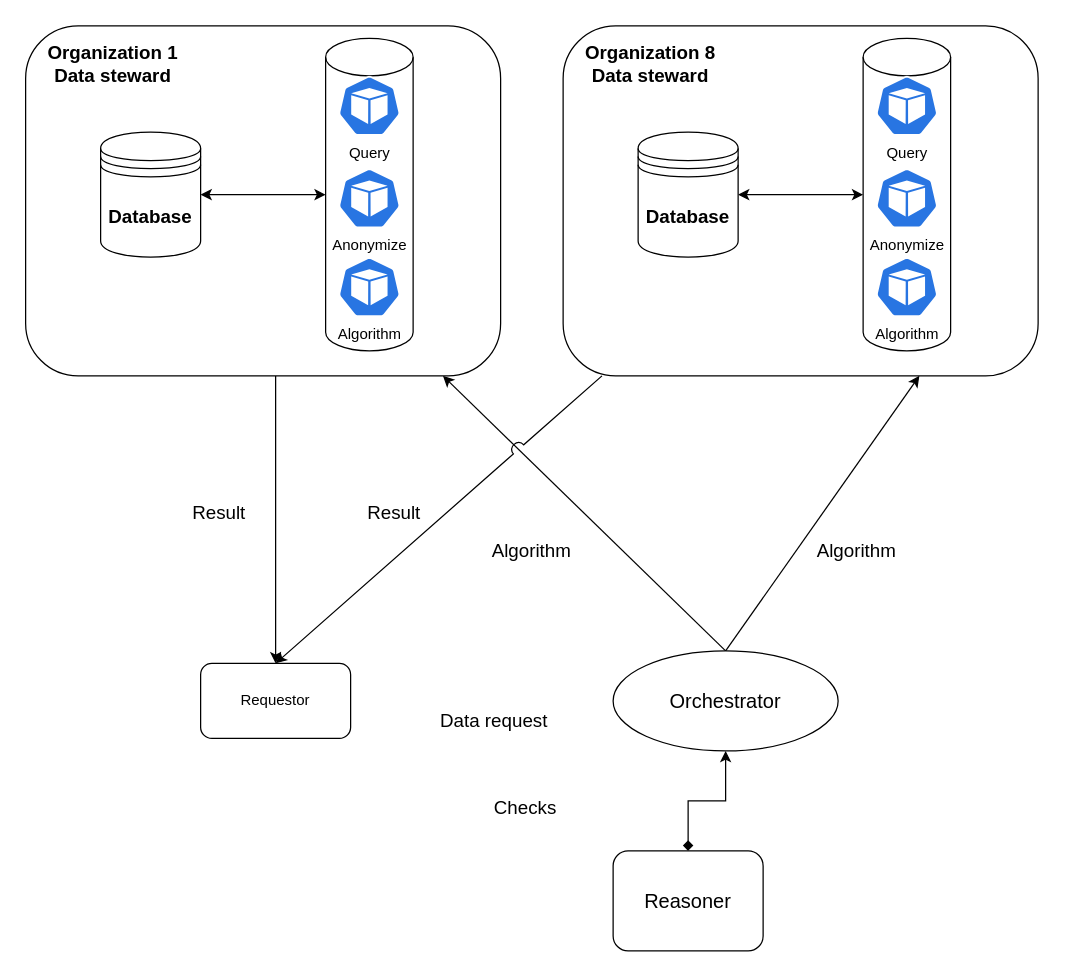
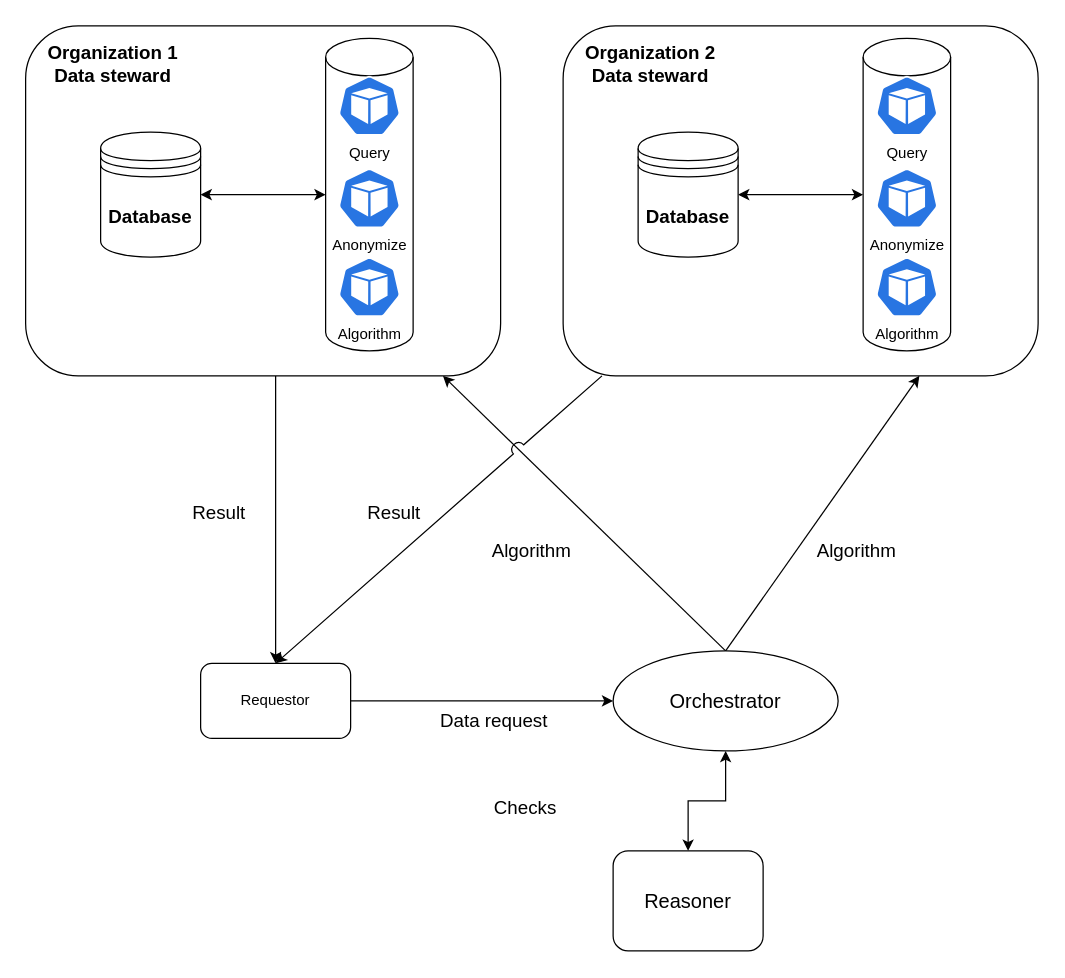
  <mxCell id="0" />
  <mxCell id="1" parent="0" />
  <mxCell id="2" style="edgeStyle=orthogonalEdgeStyle;rounded=0;orthogonalLoop=1;jettySize=auto;html=1;" parent="1" source="3" target="6" edge="1"><mxGeometry relative="1" as="geometry"><Array as="points"><mxPoint x="220" y="360" /><mxPoint x="220" y="360" /></Array></mxGeometry></mxCell>
  <mxCell id="3" value="" style="rounded=1;whiteSpace=wrap;html=1;" parent="1" vertex="1"><mxGeometry x="20" y="20" width="380" height="280" as="geometry" /></mxCell>
  <mxCell id="4" value="" style="shape=cylinder3;whiteSpace=wrap;html=1;boundedLbl=1;backgroundOutline=1;size=15;" parent="1" vertex="1"><mxGeometry x="260" y="30" width="70" height="250" as="geometry" /></mxCell>
+ <mxCell id="5" style="edgeStyle=orthogonalEdgeStyle;rounded=0;orthogonalLoop=1;jettySize=auto;html=1;entryX=0;entryY=0.5;entryDx=0;entryDy=0;" parent="1" source="6" target="15" edge="1"><mxGeometry relative="1" as="geometry" /></mxCell>
  <mxCell id="6" value="Requestor" style="rounded=1;whiteSpace=wrap;html=1;" parent="1" vertex="1"><mxGeometry x="160" y="530" width="120" height="60" as="geometry" /></mxCell>
  <mxCell id="7" value="&lt;b style=&quot;font-size: 15px;&quot;&gt;Organization 1&lt;br&gt;Data steward&lt;/b&gt;" style="text;html=1;strokeColor=none;fillColor=none;align=center;verticalAlign=middle;whiteSpace=wrap;rounded=0;" parent="1" vertex="1"><mxGeometry x="30" y="30" width="120" height="40" as="geometry" /></mxCell>
  <mxCell id="8" value="Query" style="sketch=0;html=1;dashed=0;whitespace=wrap;fillColor=#2875E2;strokeColor=#ffffff;points=[[0.005,0.63,0],[0.1,0.2,0],[0.9,0.2,0],[0.5,0,0],[0.995,0.63,0],[0.72,0.99,0],[0.5,1,0],[0.28,0.99,0]];verticalLabelPosition=bottom;align=center;verticalAlign=top;shape=mxgraph.kubernetes.icon;prIcon=pod" parent="1" vertex="1"><mxGeometry x="270" y="60" width="50" height="48" as="geometry" /></mxCell>
  <mxCell id="9" value="Anonymize" style="sketch=0;html=1;dashed=0;whitespace=wrap;fillColor=#2875E2;strokeColor=#ffffff;points=[[0.005,0.63,0],[0.1,0.2,0],[0.9,0.2,0],[0.5,0,0],[0.995,0.63,0],[0.72,0.99,0],[0.5,1,0],[0.28,0.99,0]];verticalLabelPosition=bottom;align=center;verticalAlign=top;shape=mxgraph.kubernetes.icon;prIcon=pod" parent="1" vertex="1"><mxGeometry x="270" y="134" width="50" height="48" as="geometry" /></mxCell>
  <mxCell id="10" style="edgeStyle=orthogonalEdgeStyle;rounded=0;orthogonalLoop=1;jettySize=auto;html=1;startArrow=classic;startFill=1;" parent="1" source="11" target="4" edge="1"><mxGeometry relative="1" as="geometry" /></mxCell>
  <mxCell id="11" value="&lt;font style=&quot;font-size: 15px;&quot;&gt;&lt;b&gt;Database&lt;/b&gt;&lt;/font&gt;" style="shape=datastore;whiteSpace=wrap;html=1;" parent="1" vertex="1"><mxGeometry x="80" y="105" width="80" height="100" as="geometry" /></mxCell>
  <mxCell id="12" style="rounded=0;orthogonalLoop=1;jettySize=auto;html=1;exitX=0.5;exitY=0;exitDx=0;exitDy=0;" parent="1" source="15" target="3" edge="1"><mxGeometry relative="1" as="geometry" /></mxCell>
  <mxCell id="13" style="rounded=0;orthogonalLoop=1;jettySize=auto;html=1;entryX=0.75;entryY=1;entryDx=0;entryDy=0;exitX=0.5;exitY=0;exitDx=0;exitDy=0;" parent="1" source="15" target="18" edge="1"><mxGeometry relative="1" as="geometry" /></mxCell>
- <mxCell id="14" style="edgeStyle=orthogonalEdgeStyle;rounded=0;orthogonalLoop=1;jettySize=auto;html=1;startArrow=classic;startFill=1;endArrow=diamond;" parent="1" source="15" target="24" edge="1"><mxGeometry relative="1" as="geometry" /></mxCell>
+ <mxCell id="14" style="edgeStyle=orthogonalEdgeStyle;rounded=0;orthogonalLoop=1;jettySize=auto;html=1;startArrow=classic;startFill=1;" parent="1" source="15" target="24" edge="1"><mxGeometry relative="1" as="geometry" /></mxCell>
  <mxCell id="15" value="&lt;font style=&quot;font-size: 16px;&quot;&gt;Orchestrator&lt;/font&gt;" style="ellipse;whiteSpace=wrap;html=1;" parent="1" vertex="1"><mxGeometry x="490" y="520" width="180" height="80" as="geometry" /></mxCell>
  <mxCell id="16" value="&lt;font style=&quot;font-size: 15px;&quot;&gt;Data request&lt;/font&gt;" style="text;html=1;strokeColor=none;fillColor=none;align=center;verticalAlign=middle;whiteSpace=wrap;rounded=0;" parent="1" vertex="1"><mxGeometry x="340" y="560" width="110" height="30" as="geometry" /></mxCell>
  <mxCell id="17" style="rounded=0;orthogonalLoop=1;jettySize=auto;html=1;jumpStyle=arc;jumpSize=11;entryX=0.5;entryY=0;entryDx=0;entryDy=0;" parent="1" source="18" target="6" edge="1"><mxGeometry relative="1" as="geometry" /></mxCell>
  <mxCell id="18" value="" style="rounded=1;whiteSpace=wrap;html=1;" parent="1" vertex="1"><mxGeometry x="450" y="20" width="380" height="280" as="geometry" /></mxCell>
- <mxCell id="19" value="&lt;b style=&quot;font-size: 15px;&quot;&gt;Organization 8&lt;br&gt;Data steward&lt;/b&gt;" style="text;html=1;strokeColor=none;fillColor=none;align=center;verticalAlign=middle;whiteSpace=wrap;rounded=0;" parent="1" vertex="1"><mxGeometry x="460" y="30" width="120" height="40" as="geometry" /></mxCell>
+ <mxCell id="19" value="&lt;b style=&quot;font-size: 15px;&quot;&gt;Organization 2&lt;br&gt;Data steward&lt;/b&gt;" style="text;html=1;strokeColor=none;fillColor=none;align=center;verticalAlign=middle;whiteSpace=wrap;rounded=0;" parent="1" vertex="1"><mxGeometry x="460" y="30" width="120" height="40" as="geometry" /></mxCell>
  <mxCell id="20" style="edgeStyle=orthogonalEdgeStyle;rounded=0;orthogonalLoop=1;jettySize=auto;html=1;startArrow=classic;startFill=1;" parent="1" source="21" edge="1"><mxGeometry relative="1" as="geometry"><mxPoint x="690" y="155" as="targetPoint" /></mxGeometry></mxCell>
  <mxCell id="21" value="&lt;font style=&quot;font-size: 15px;&quot;&gt;&lt;b&gt;Database&lt;/b&gt;&lt;/font&gt;" style="shape=datastore;whiteSpace=wrap;html=1;" parent="1" vertex="1"><mxGeometry x="510" y="105" width="80" height="100" as="geometry" /></mxCell>
  <mxCell id="22" value="&lt;font style=&quot;font-size: 15px;&quot;&gt;Algorithm&lt;/font&gt;" style="text;html=1;strokeColor=none;fillColor=none;align=center;verticalAlign=middle;whiteSpace=wrap;rounded=0;" parent="1" vertex="1"><mxGeometry x="630" y="424" width="110" height="30" as="geometry" /></mxCell>
  <mxCell id="23" value="&lt;font style=&quot;font-size: 15px;&quot;&gt;Algorithm&lt;/font&gt;" style="text;html=1;strokeColor=none;fillColor=none;align=center;verticalAlign=middle;whiteSpace=wrap;rounded=0;" parent="1" vertex="1"><mxGeometry x="370" y="424" width="110" height="30" as="geometry" /></mxCell>
  <mxCell id="24" value="&lt;font style=&quot;font-size: 16px;&quot;&gt;Reasoner&lt;/font&gt;" style="whiteSpace=wrap;html=1;rounded=1;" parent="1" vertex="1"><mxGeometry x="490" y="680" width="120" height="80" as="geometry" /></mxCell>
  <mxCell id="25" value="&lt;font style=&quot;font-size: 15px;&quot;&gt;Checks&lt;/font&gt;" style="text;html=1;strokeColor=none;fillColor=none;align=center;verticalAlign=middle;whiteSpace=wrap;rounded=0;" parent="1" vertex="1"><mxGeometry x="365" y="630" width="110" height="30" as="geometry" /></mxCell>
  <mxCell id="26" value="&lt;font style=&quot;font-size: 15px;&quot;&gt;Result&lt;/font&gt;" style="text;html=1;strokeColor=none;fillColor=none;align=center;verticalAlign=middle;whiteSpace=wrap;rounded=0;" parent="1" vertex="1"><mxGeometry x="120" y="394" width="110" height="30" as="geometry" /></mxCell>
  <mxCell id="27" value="&lt;font style=&quot;font-size: 15px;&quot;&gt;Result&lt;/font&gt;" style="text;html=1;strokeColor=none;fillColor=none;align=center;verticalAlign=middle;whiteSpace=wrap;rounded=0;" parent="1" vertex="1"><mxGeometry x="260" y="394" width="110" height="30" as="geometry" /></mxCell>
  <mxCell id="28" value="Algorithm" style="sketch=0;html=1;dashed=0;whitespace=wrap;fillColor=#2875E2;strokeColor=#ffffff;points=[[0.005,0.63,0],[0.1,0.2,0],[0.9,0.2,0],[0.5,0,0],[0.995,0.63,0],[0.72,0.99,0],[0.5,1,0],[0.28,0.99,0]];verticalLabelPosition=bottom;align=center;verticalAlign=top;shape=mxgraph.kubernetes.icon;prIcon=pod" parent="1" vertex="1"><mxGeometry x="270" y="205" width="50" height="48" as="geometry" /></mxCell>
  <mxCell id="29" value="" style="shape=cylinder3;whiteSpace=wrap;html=1;boundedLbl=1;backgroundOutline=1;size=15;" parent="1" vertex="1"><mxGeometry x="690" y="30" width="70" height="250" as="geometry" /></mxCell>
  <mxCell id="30" value="Query" style="sketch=0;html=1;dashed=0;whitespace=wrap;fillColor=#2875E2;strokeColor=#ffffff;points=[[0.005,0.63,0],[0.1,0.2,0],[0.9,0.2,0],[0.5,0,0],[0.995,0.63,0],[0.72,0.99,0],[0.5,1,0],[0.28,0.99,0]];verticalLabelPosition=bottom;align=center;verticalAlign=top;shape=mxgraph.kubernetes.icon;prIcon=pod" parent="1" vertex="1"><mxGeometry x="700" y="60" width="50" height="48" as="geometry" /></mxCell>
  <mxCell id="31" value="Anonymize" style="sketch=0;html=1;dashed=0;whitespace=wrap;fillColor=#2875E2;strokeColor=#ffffff;points=[[0.005,0.63,0],[0.1,0.2,0],[0.9,0.2,0],[0.5,0,0],[0.995,0.63,0],[0.72,0.99,0],[0.5,1,0],[0.28,0.99,0]];verticalLabelPosition=bottom;align=center;verticalAlign=top;shape=mxgraph.kubernetes.icon;prIcon=pod" parent="1" vertex="1"><mxGeometry x="700" y="134" width="50" height="48" as="geometry" /></mxCell>
  <mxCell id="32" value="Algorithm" style="sketch=0;html=1;dashed=0;whitespace=wrap;fillColor=#2875E2;strokeColor=#ffffff;points=[[0.005,0.63,0],[0.1,0.2,0],[0.9,0.2,0],[0.5,0,0],[0.995,0.63,0],[0.72,0.99,0],[0.5,1,0],[0.28,0.99,0]];verticalLabelPosition=bottom;align=center;verticalAlign=top;shape=mxgraph.kubernetes.icon;prIcon=pod" parent="1" vertex="1"><mxGeometry x="700" y="205" width="50" height="48" as="geometry" /></mxCell>
